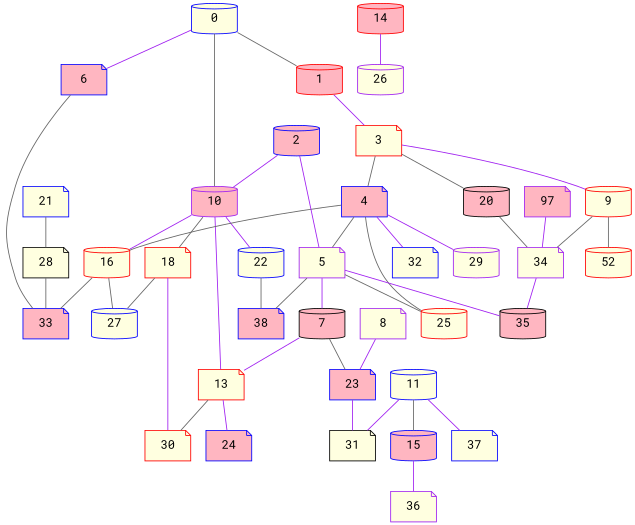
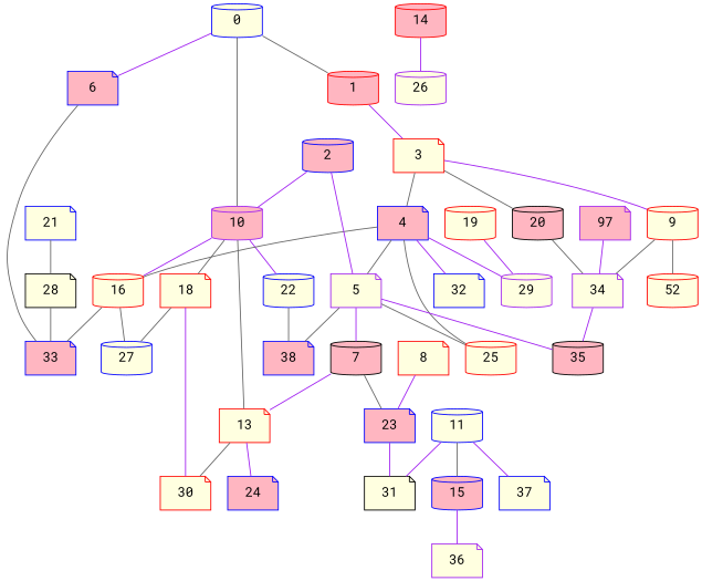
  graph {
    fontname="Roboto Mono"
    node [color=blue fillcolor=lightyellow fontname="Roboto Mono" shape=note style=filled]
    edge [color=gray40 fontname="Roboto Mono"]
    0 [shape=cylinder]
    1 [color=red fillcolor=lightpink shape=cylinder]
    6 [fillcolor=lightpink]
    10 [color=purple fillcolor=lightpink shape=cylinder]
    3 [color=red]
    33 [fillcolor=lightpink]
    16 [color=red shape=cylinder]
    13 [color=red]
    18 [color=red]
    22 [shape=cylinder]
    4 [fillcolor=lightpink]
    9 [color=red shape=cylinder]
    20 [color=black fillcolor=lightpink shape=cylinder]
    2 [fillcolor=lightpink shape=cylinder]
    5 [color=purple]
    7 [color=black fillcolor=lightpink shape=cylinder]
    25 [color=red shape=cylinder]
    35 [color=black fillcolor=lightpink shape=cylinder]
    38 [fillcolor=lightpink]
    29 [color=purple shape=cylinder]
    32
    n22 [color=red label=52 shape=cylinder]
    34 [color=purple]
    27 [shape=cylinder]
    28 [color=black]
    21
    23 [fillcolor=lightpink]
    30 [color=red]
    24 [fillcolor=lightpink]
    31 [color=black]
-   8 [color=purple]
+   8 [color=red]
    11 [shape=cylinder]
    15 [fillcolor=lightpink shape=cylinder]
    37
    36 [color=purple]
    14 [color=red fillcolor=lightpink shape=cylinder]
    26 [color=purple shape=cylinder]
    n38 [color=purple fillcolor=lightpink label=97]
+   19 [color=red shape=cylinder]
    0 -- 1
    0 -- 6 [color=purple]
    0 -- 10
    1 -- 3 [color=purple]
    6 -- 33
    10 -- 16 [color=purple]
-   10 -- 13 [color=purple]
+   10 -- 13
    10 -- 18
    10 -- 22 [color=purple]
    3 -- 4
    3 -- 9 [color=purple]
    3 -- 20
    16 -- 33
    16 -- 27
    13 -- 30
    13 -- 24 [color=purple]
    18 -- 27
    18 -- 30 [color=purple]
    22 -- 38
    4 -- 16
    4 -- 5
    4 -- 25
    4 -- 29 [color=purple]
    4 -- 32 [color=purple]
    9 -- n22
    9 -- 34
    20 -- 34
    2 -- 10 [color=purple]
    2 -- 5 [color=purple]
    5 -- 7 [color=purple]
    5 -- 25
    5 -- 35 [color=purple]
    5 -- 38
    7 -- 13 [color=purple]
    7 -- 23
    34 -- 35 [color=purple]
    28 -- 33
    21 -- 28
    23 -- 31 [color=purple]
    8 -- 23 [color=purple]
    11 -- 31 [color=purple]
    11 -- 15
    11 -- 37 [color=purple]
    15 -- 36 [color=purple]
    14 -- 26 [color=purple]
    n38 -- 34 [color=purple]
+   19 -- 29 [color=purple]
  }
